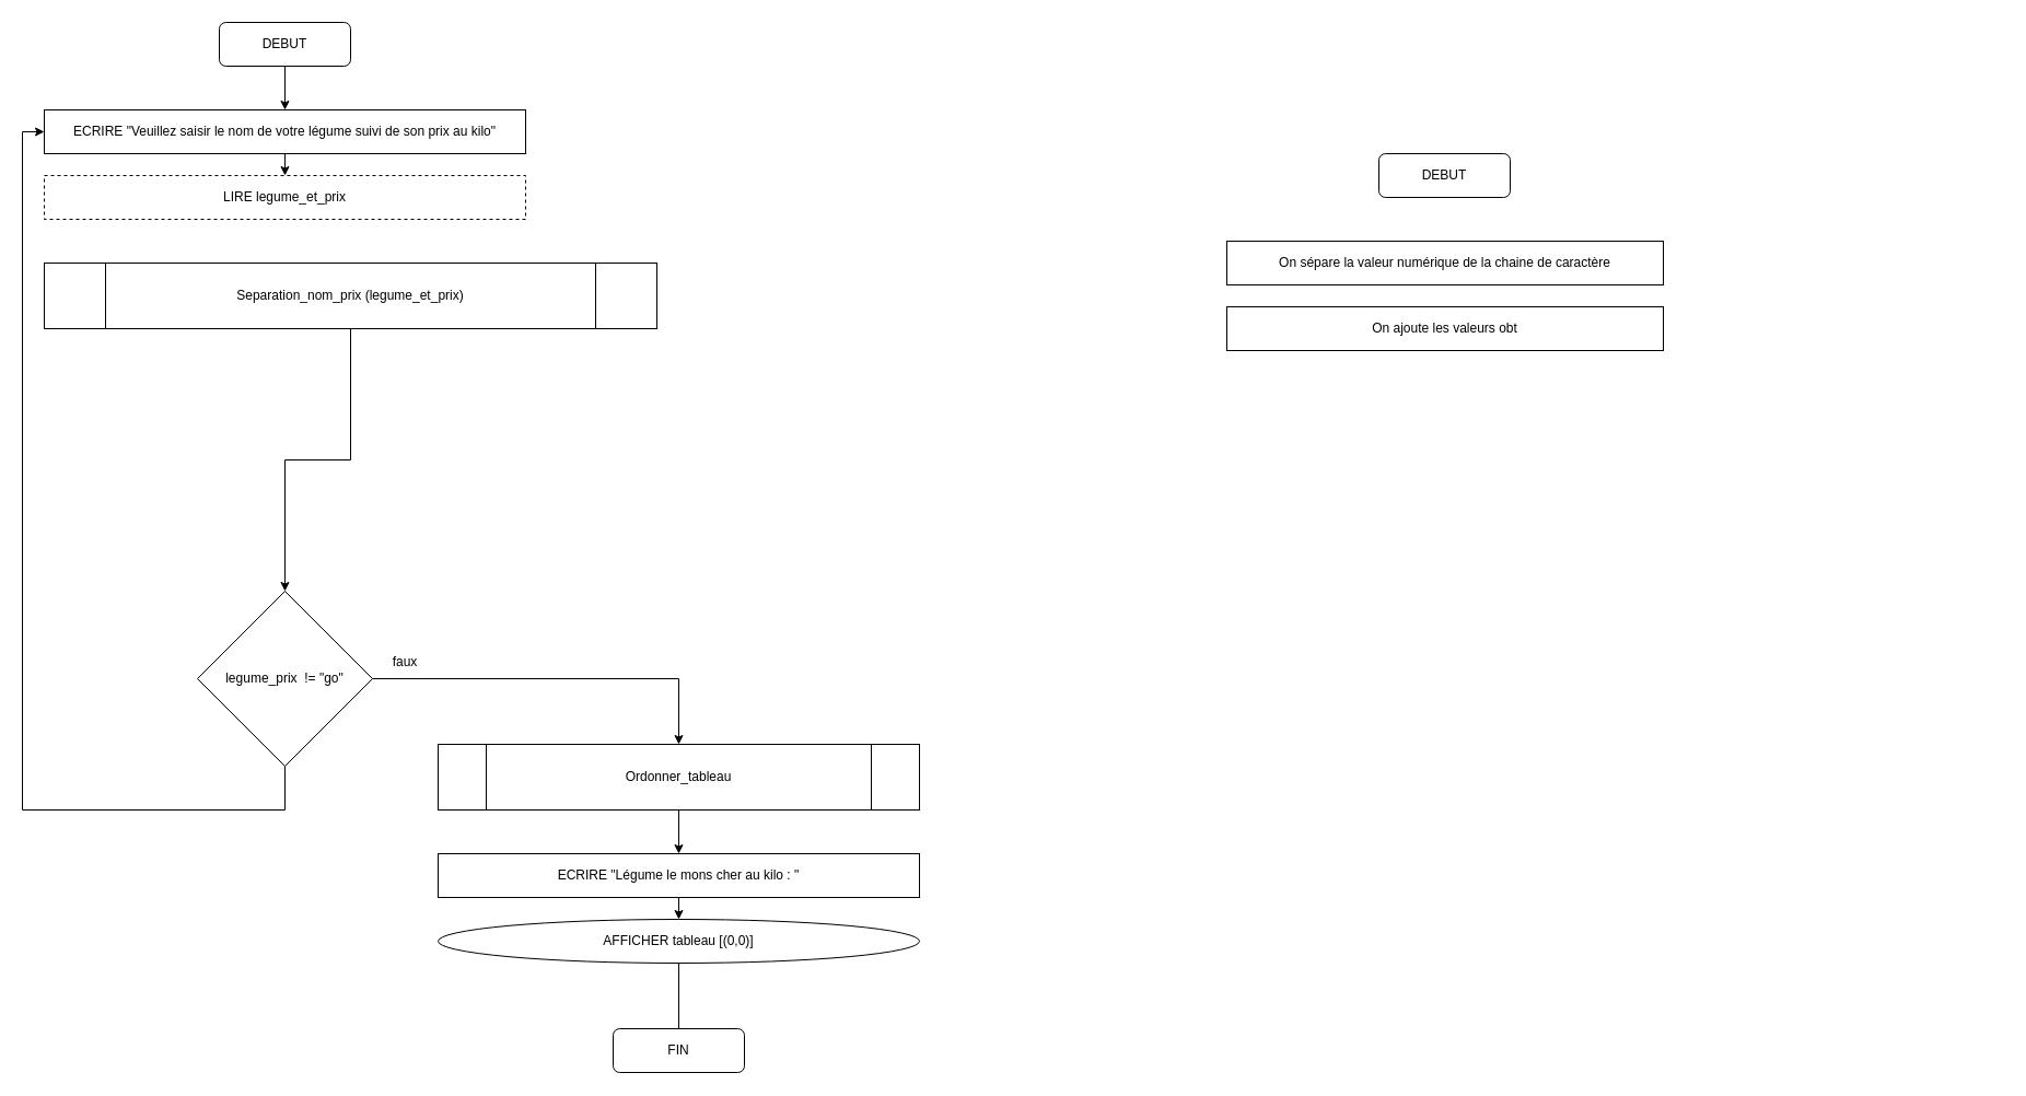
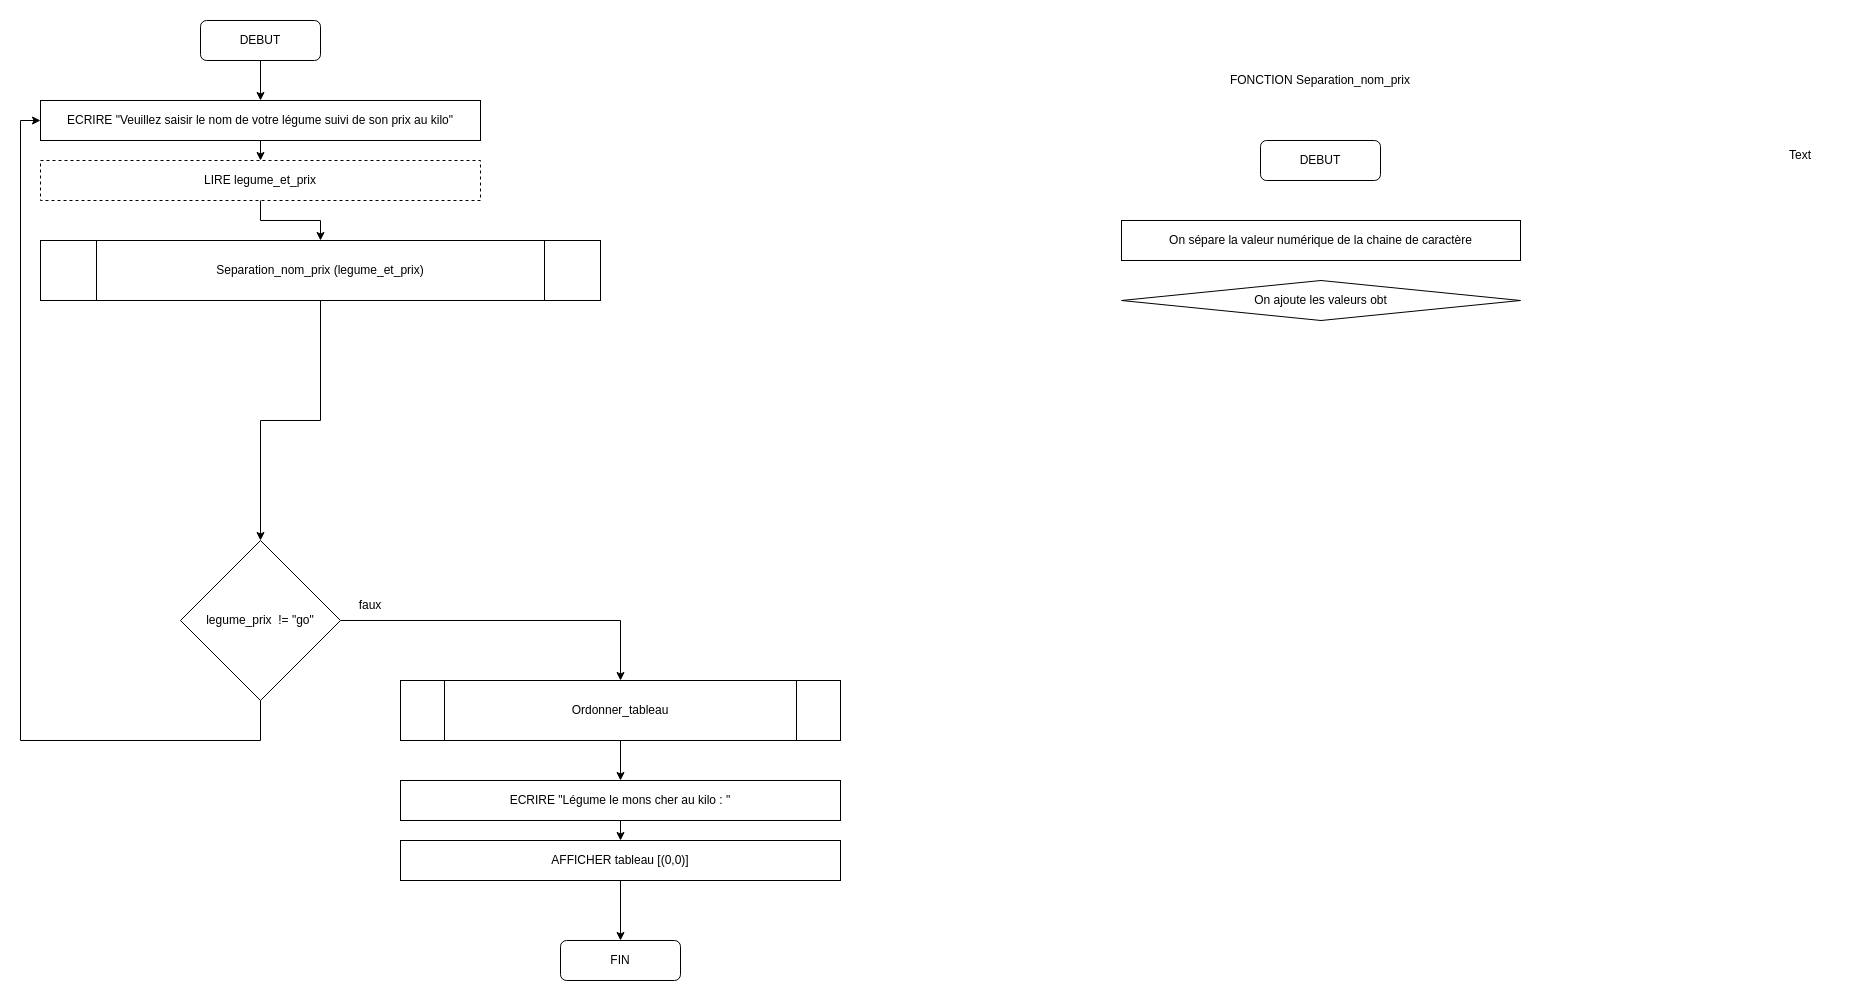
  <mxCell id="0" />
  <mxCell id="1" parent="0" />
  <mxCell id="2" style="edgeStyle=orthogonalEdgeStyle;rounded=0;orthogonalLoop=1;jettySize=auto;html=1;exitX=0.5;exitY=1;exitDx=0;exitDy=0;entryX=0.5;entryY=0;entryDx=0;entryDy=0;" parent="1" source="3" target="5" edge="1"><mxGeometry relative="1" as="geometry" /></mxCell>
  <mxCell id="3" value="DEBUT" style="rounded=1;whiteSpace=wrap;html=1;fillColor=none;" parent="1" vertex="1"><mxGeometry x="200" y="20" width="120" height="40" as="geometry" /></mxCell>
  <mxCell id="4" style="edgeStyle=orthogonalEdgeStyle;rounded=0;orthogonalLoop=1;jettySize=auto;html=1;exitX=0.5;exitY=1;exitDx=0;exitDy=0;entryX=0.5;entryY=0;entryDx=0;entryDy=0;" parent="1" source="5" target="7" edge="1"><mxGeometry relative="1" as="geometry" /></mxCell>
  <mxCell id="5" value="ECRIRE &quot;Veuillez saisir le nom de votre légume suivi de son prix au kilo&quot;" style="rounded=0;whiteSpace=wrap;html=1;fillColor=none;" parent="1" vertex="1"><mxGeometry x="40" y="100" width="440" height="40" as="geometry" /></mxCell>
+ <mxCell id="6" style="edgeStyle=orthogonalEdgeStyle;rounded=0;orthogonalLoop=1;jettySize=auto;html=1;exitX=0.5;exitY=1;exitDx=0;exitDy=0;entryX=0.5;entryY=0;entryDx=0;entryDy=0;" parent="1" source="7" target="9" edge="1"><mxGeometry relative="1" as="geometry" /></mxCell>
  <mxCell id="7" value="LIRE legume_et_prix" style="rounded=0;whiteSpace=wrap;html=1;fillColor=none;dashed=1;" parent="1" vertex="1"><mxGeometry x="40" y="160" width="440" height="40" as="geometry" /></mxCell>
  <mxCell id="8" style="edgeStyle=orthogonalEdgeStyle;rounded=0;orthogonalLoop=1;jettySize=auto;html=1;exitX=0.5;exitY=1;exitDx=0;exitDy=0;" parent="1" source="9" target="12" edge="1"><mxGeometry relative="1" as="geometry" /></mxCell>
  <mxCell id="9" value="Separation_nom_prix (legume_et_prix)" style="shape=process;whiteSpace=wrap;html=1;backgroundOutline=1;fillColor=none;" parent="1" vertex="1"><mxGeometry x="40" y="240" width="560" height="60" as="geometry" /></mxCell>
  <mxCell id="10" style="edgeStyle=orthogonalEdgeStyle;rounded=0;orthogonalLoop=1;jettySize=auto;html=1;exitX=0.5;exitY=1;exitDx=0;exitDy=0;entryX=0;entryY=0.5;entryDx=0;entryDy=0;" parent="1" source="12" target="5" edge="1"><mxGeometry relative="1" as="geometry"><Array as="points"><mxPoint x="260" y="740" /><mxPoint x="20" y="740" /><mxPoint x="20" y="120" /></Array></mxGeometry></mxCell>
  <mxCell id="11" style="edgeStyle=orthogonalEdgeStyle;rounded=0;orthogonalLoop=1;jettySize=auto;html=1;exitX=1;exitY=0.5;exitDx=0;exitDy=0;entryX=0.5;entryY=0;entryDx=0;entryDy=0;" parent="1" source="12" target="14" edge="1"><mxGeometry relative="1" as="geometry" /></mxCell>
  <mxCell id="12" value="legume_prix&amp;nbsp; != &quot;go&quot;" style="rhombus;whiteSpace=wrap;html=1;fillColor=none;" parent="1" vertex="1"><mxGeometry x="180" y="540" width="160" height="160" as="geometry" /></mxCell>
  <mxCell id="13" style="edgeStyle=orthogonalEdgeStyle;rounded=0;orthogonalLoop=1;jettySize=auto;html=1;exitX=0.5;exitY=1;exitDx=0;exitDy=0;entryX=0.5;entryY=0;entryDx=0;entryDy=0;" parent="1" source="14" target="16" edge="1"><mxGeometry relative="1" as="geometry" /></mxCell>
  <mxCell id="14" value="Ordonner_tableau" style="shape=process;whiteSpace=wrap;html=1;backgroundOutline=1;fillColor=none;" parent="1" vertex="1"><mxGeometry x="400" y="680" width="440" height="60" as="geometry" /></mxCell>
  <mxCell id="15" style="edgeStyle=orthogonalEdgeStyle;rounded=0;orthogonalLoop=1;jettySize=auto;html=1;exitX=0.5;exitY=1;exitDx=0;exitDy=0;entryX=0.5;entryY=0;entryDx=0;entryDy=0;" parent="1" source="16" target="18" edge="1"><mxGeometry relative="1" as="geometry" /></mxCell>
  <mxCell id="16" value="ECRIRE &quot;Légume le mons cher au kilo : &quot;" style="rounded=0;whiteSpace=wrap;html=1;fillColor=none;" parent="1" vertex="1"><mxGeometry x="400" y="780" width="440" height="40" as="geometry" /></mxCell>
- <mxCell id="17" style="edgeStyle=orthogonalEdgeStyle;rounded=0;orthogonalLoop=1;jettySize=auto;html=1;exitX=0.5;exitY=1;exitDx=0;exitDy=0;entryX=0.5;entryY=0;entryDx=0;entryDy=0;endArrow=none;" parent="1" source="18" target="19" edge="1"><mxGeometry relative="1" as="geometry" /></mxCell>
- <mxCell id="18" value="AFFICHER tableau [(0,0)]" style="ellipse;whiteSpace=wrap;html=1;fillColor=none;" parent="1" vertex="1"><mxGeometry x="400" y="840" width="440" height="40" as="geometry" /></mxCell>
+ <mxCell id="17" style="edgeStyle=orthogonalEdgeStyle;rounded=0;orthogonalLoop=1;jettySize=auto;html=1;exitX=0.5;exitY=1;exitDx=0;exitDy=0;entryX=0.5;entryY=0;entryDx=0;entryDy=0;" parent="1" source="18" target="19" edge="1"><mxGeometry relative="1" as="geometry" /></mxCell>
+ <mxCell id="18" value="AFFICHER tableau [(0,0)]" style="rounded=0;whiteSpace=wrap;html=1;fillColor=none;" parent="1" vertex="1"><mxGeometry x="400" y="840" width="440" height="40" as="geometry" /></mxCell>
  <mxCell id="19" value="FIN" style="rounded=1;whiteSpace=wrap;html=1;fillColor=none;" parent="1" vertex="1"><mxGeometry x="560" y="940" width="120" height="40" as="geometry" /></mxCell>
  <mxCell id="20" value="faux" style="text;html=1;strokeColor=none;fillColor=none;align=center;verticalAlign=middle;whiteSpace=wrap;rounded=0;" parent="1" vertex="1"><mxGeometry x="340" y="590" width="60" height="30" as="geometry" /></mxCell>
+ <mxCell id="21" value="Text" style="text;html=1;strokeColor=none;fillColor=none;align=center;verticalAlign=middle;whiteSpace=wrap;rounded=0;" parent="1" vertex="1"><mxGeometry x="1770" y="140" width="60" height="30" as="geometry" /></mxCell>
+ <mxCell id="22" value="FONCTION Separation_nom_prix" style="text;html=1;strokeColor=none;fillColor=none;align=center;verticalAlign=middle;whiteSpace=wrap;rounded=0;" parent="1" vertex="1"><mxGeometry x="1120" y="60" width="400" height="40" as="geometry" /></mxCell>
  <mxCell id="23" value="DEBUT" style="rounded=1;whiteSpace=wrap;html=1;fillColor=none;" parent="1" vertex="1"><mxGeometry x="1260" y="140" width="120" height="40" as="geometry" /></mxCell>
  <mxCell id="24" value="On sépare la valeur numérique de la chaine de caractère" style="rounded=0;whiteSpace=wrap;html=1;fillColor=none;" parent="1" vertex="1"><mxGeometry x="1121" y="220" width="399" height="40" as="geometry" /></mxCell>
- <mxCell id="25" value="On ajoute les valeurs obt" style="rounded=0;whiteSpace=wrap;html=1;fillColor=none;" parent="1" vertex="1"><mxGeometry x="1121" y="280" width="399" height="40" as="geometry" /></mxCell>
+ <mxCell id="25" value="On ajoute les valeurs obt" style="rhombus;whiteSpace=wrap;html=1;fillColor=none;" parent="1" vertex="1"><mxGeometry x="1121" y="280" width="399" height="40" as="geometry" /></mxCell>
